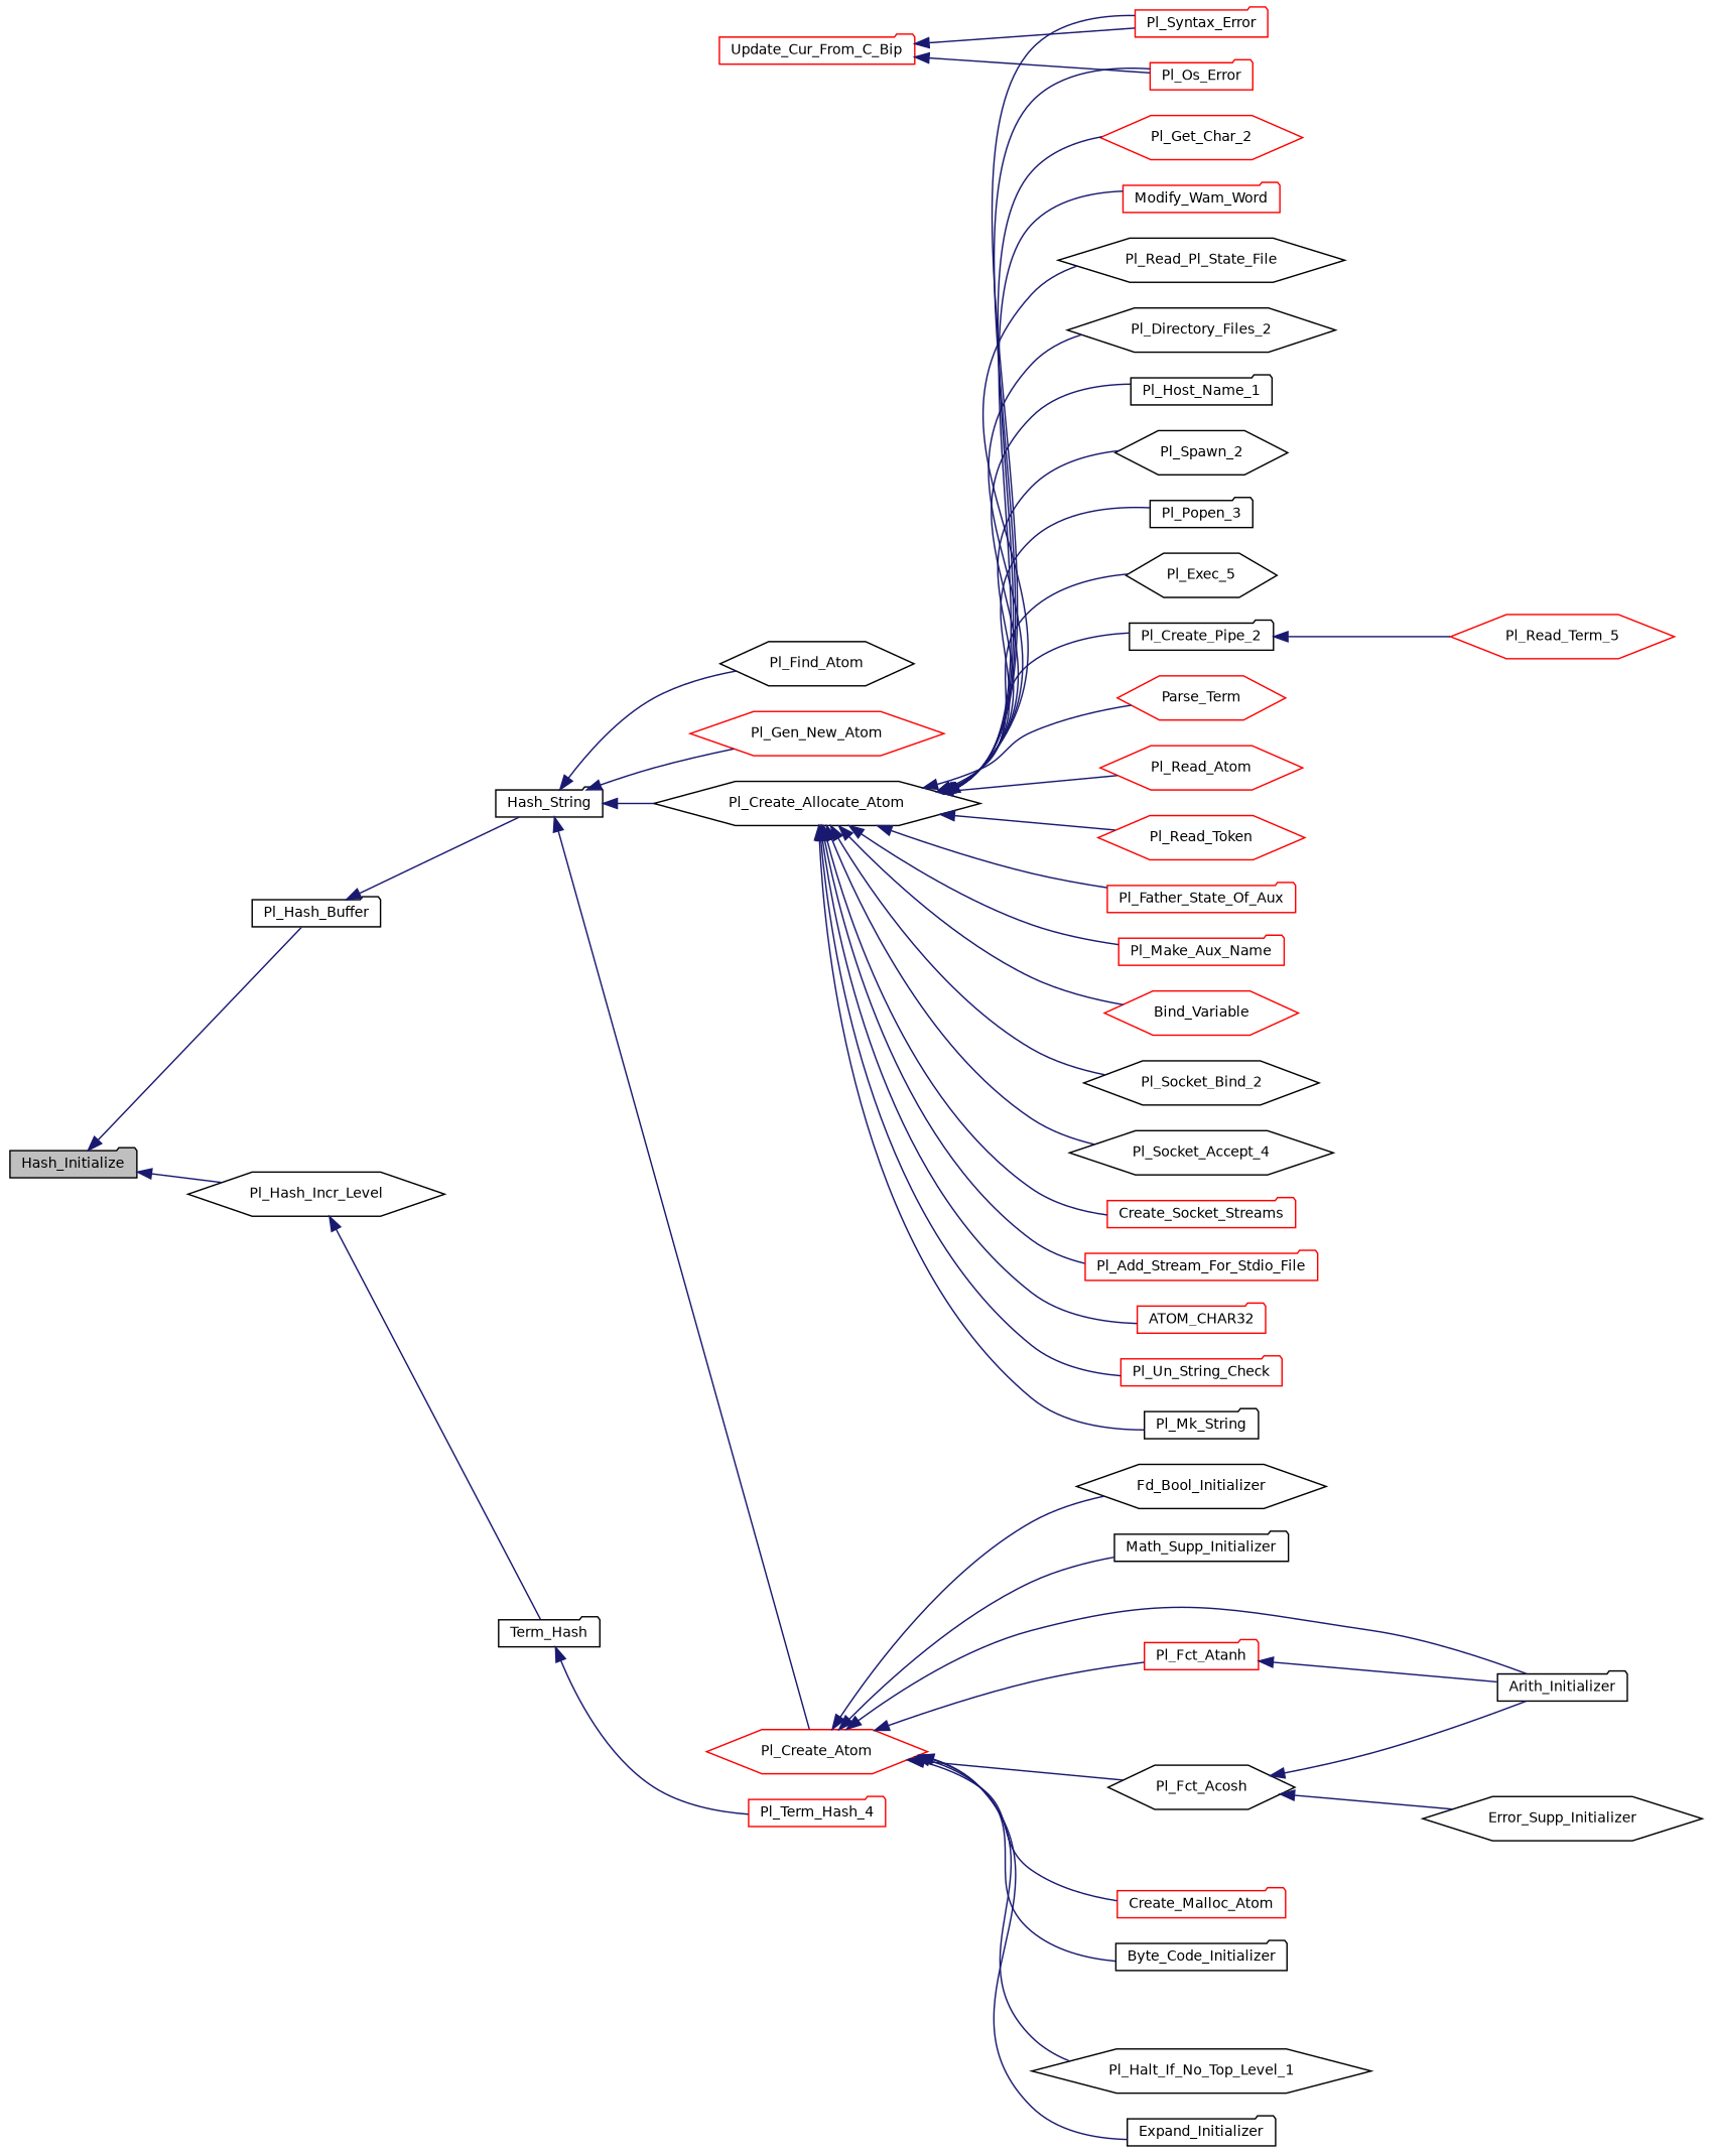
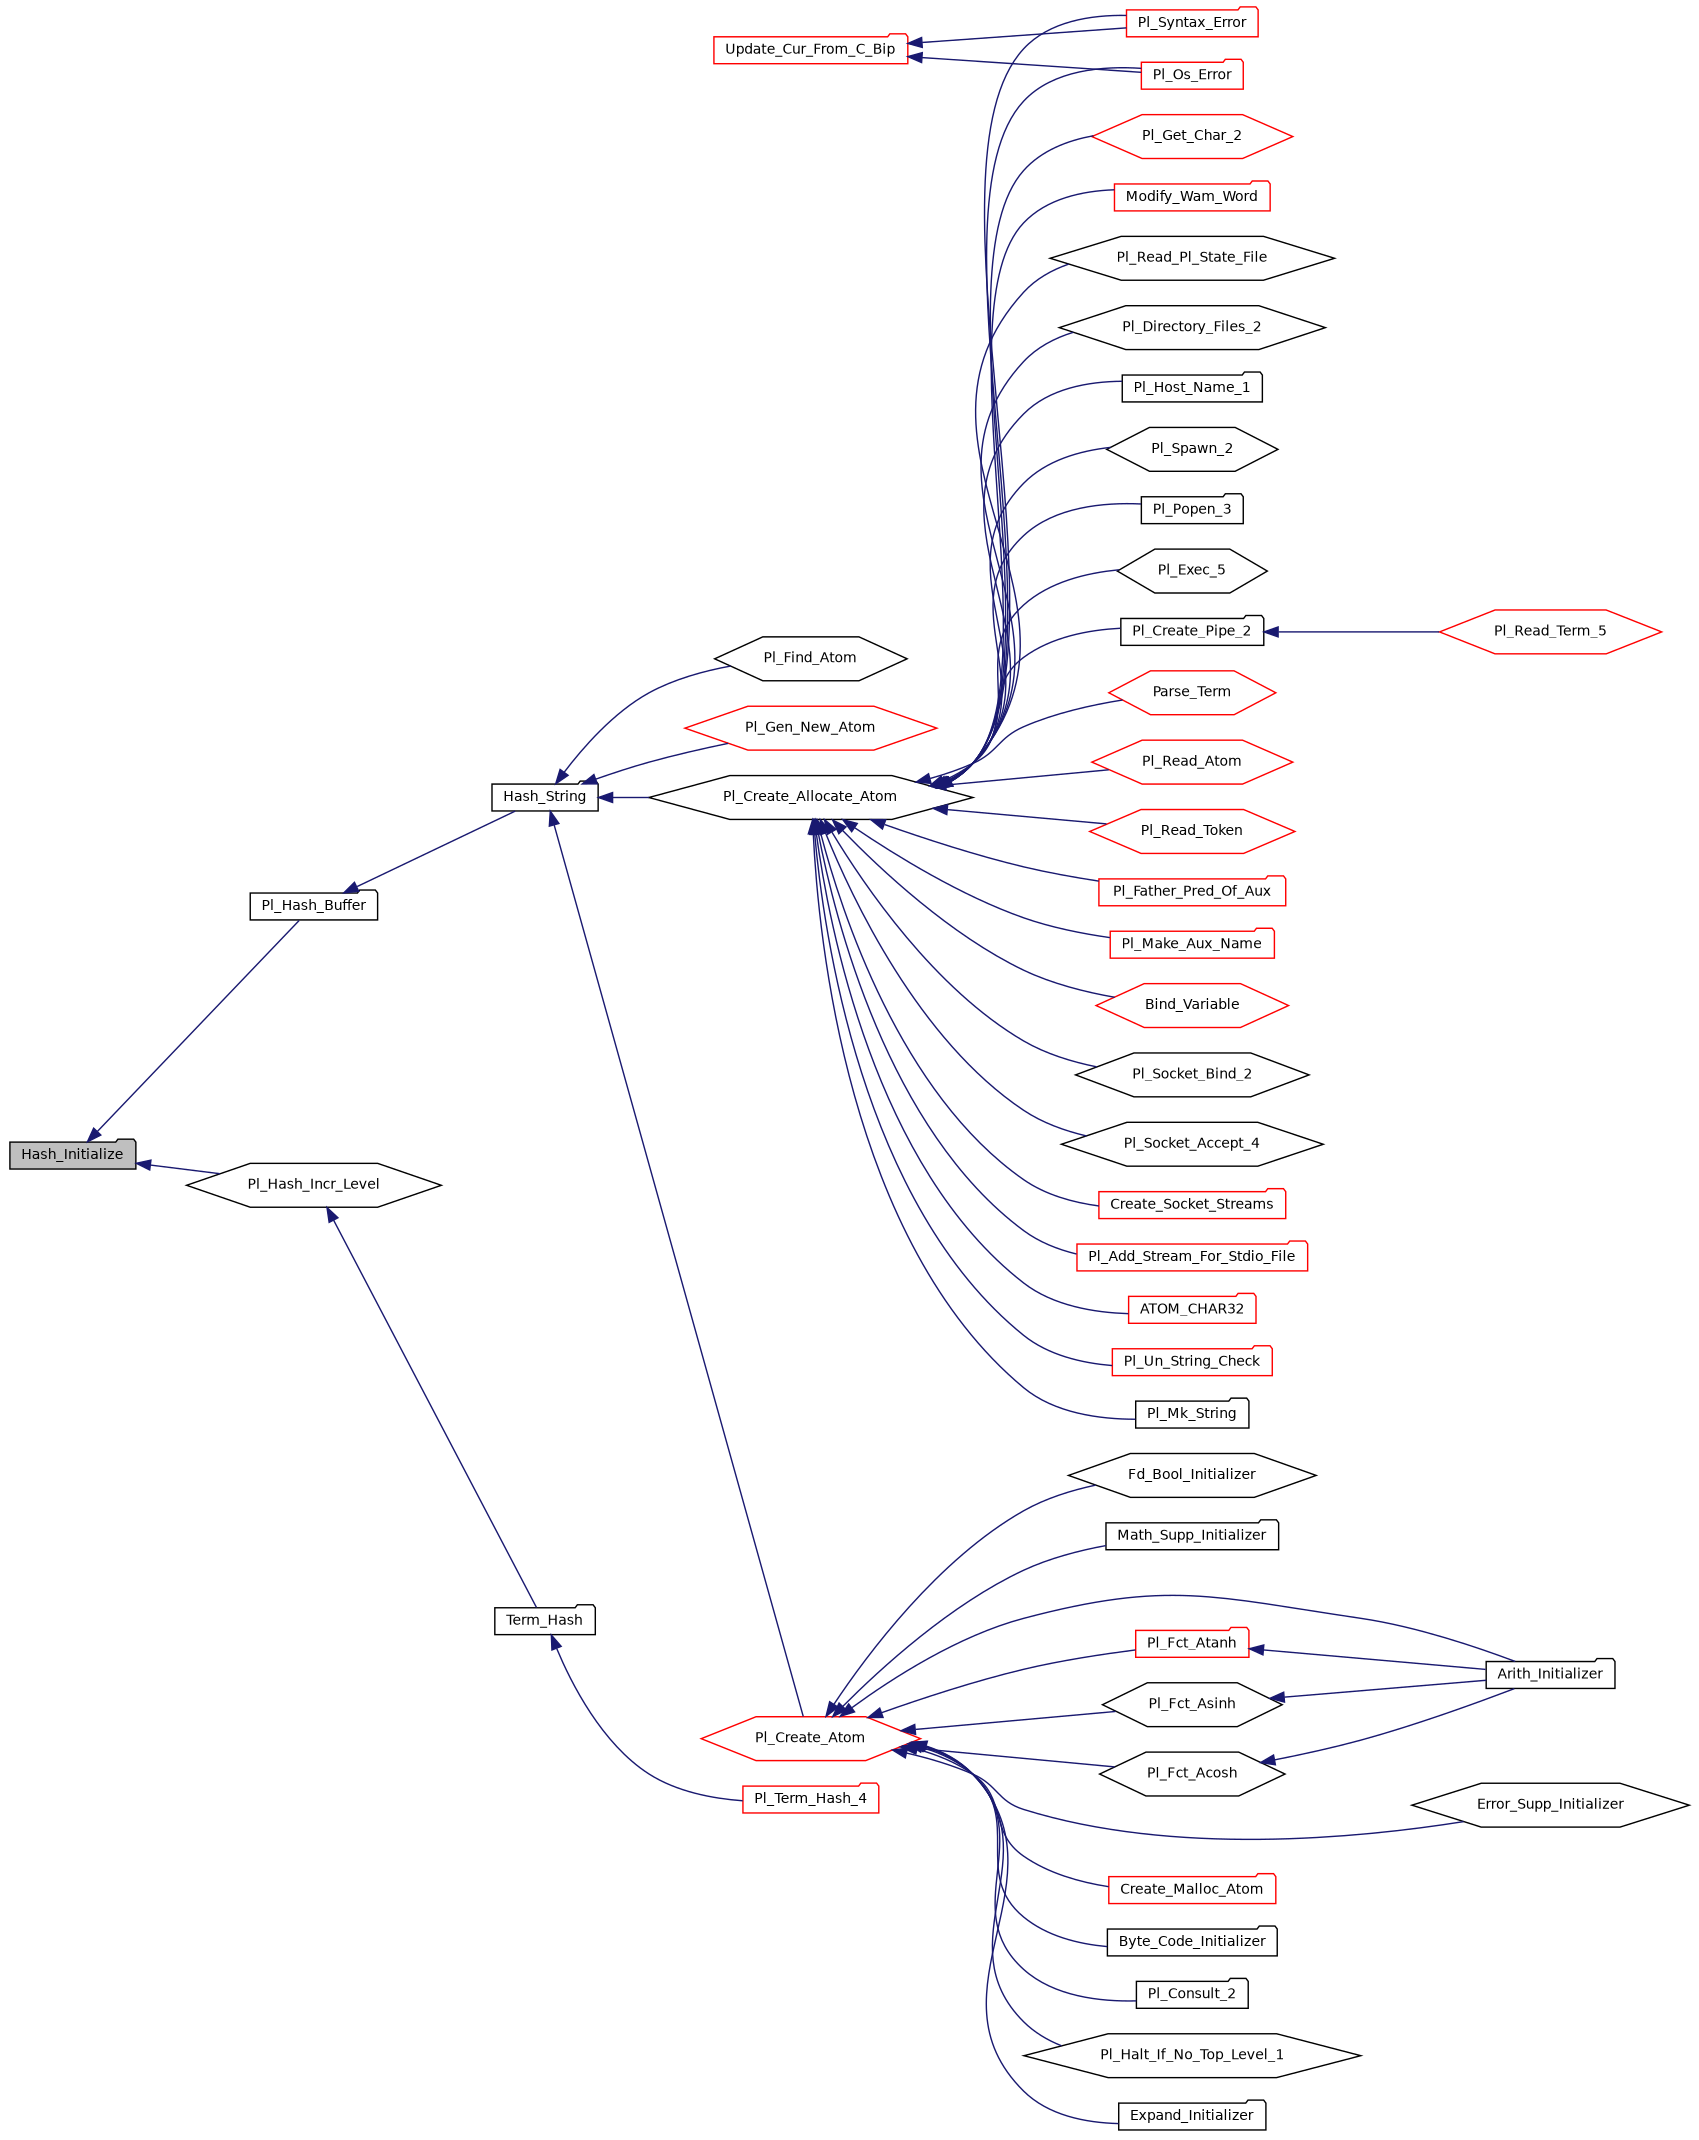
  digraph {
    rankdir=LR
    node [color=black fillcolor=white fontname=Helvetica fontsize=10 shape=folder style=filled]
    edge [color=midnightblue dir=back fontname=Helvetica fontsize=10 labelfontname=Helvetica labelfontsize=10 style=solid]
    n1 [fillcolor=grey75 fontcolor=black height=0.2 label=Hash_Initialize width=0.4]
    n2 [height=0.2 label=Pl_Hash_Buffer width=0.4]
    n3 [height=0.2 label=Pl_Hash_Incr_Level shape=hexagon width=0.4]
    n4 [height=0.2 label=Hash_String width=0.4]
    n5 [height=0.2 label=Term_Hash width=0.4]
    n6 [height=0.2 label=Pl_Create_Allocate_Atom shape=hexagon width=0.4]
    n7 [color=red height=0.2 label=Pl_Create_Atom shape=hexagon width=0.4]
    n8 [height=0.2 label=Pl_Find_Atom shape=hexagon width=0.4]
    n9 [color=red height=0.2 label=Pl_Gen_New_Atom shape=hexagon width=0.4]
    n10 [color=red height=0.2 label=Pl_Un_String_Check width=0.4]
    n11 [height=0.2 label=Pl_Mk_String width=0.4]
    n12 [color=red height=0.2 label=Pl_Get_Char_2 shape=hexagon width=0.4]
    n13 [color=red height=0.2 label=Modify_Wam_Word width=0.4]
    n14 [color=red height=0.2 label=Pl_Syntax_Error width=0.4]
    n15 [color=red height=0.2 label=Pl_Os_Error width=0.4]
    n16 [height=0.2 label=Pl_Read_Pl_State_File shape=hexagon width=0.4]
    n17 [height=0.2 label=Pl_Directory_Files_2 shape=hexagon width=0.4]
    n18 [height=0.2 label=Pl_Host_Name_1 width=0.4]
    n19 [height=0.2 label=Pl_Spawn_2 shape=hexagon width=0.4]
    n20 [height=0.2 label=Pl_Popen_3 width=0.4]
    n21 [height=0.2 label=Pl_Exec_5 shape=hexagon width=0.4]
    n22 [height=0.2 label=Pl_Create_Pipe_2 width=0.4]
    n23 [color=red height=0.2 label=Parse_Term shape=hexagon width=0.4]
    n24 [color=red height=0.2 label=Pl_Read_Atom shape=hexagon width=0.4]
    n25 [color=red height=0.2 label=Pl_Read_Token shape=hexagon width=0.4]
-   n26 [color=red height=0.2 label=Pl_Father_State_Of_Aux width=0.4]
+   n26 [color=red height=0.2 label=Pl_Father_Pred_Of_Aux width=0.4]
    n27 [color=red height=0.2 label=Pl_Make_Aux_Name width=0.4]
    n28 [color=red height=0.2 label=Bind_Variable shape=hexagon width=0.4]
    n29 [height=0.2 label=Pl_Socket_Bind_2 shape=hexagon width=0.4]
    n30 [height=0.2 label=Pl_Socket_Accept_4 shape=hexagon width=0.4]
    n31 [color=red height=0.2 label=Create_Socket_Streams width=0.4]
    n32 [color=red height=0.2 label=Pl_Add_Stream_For_Stdio_File width=0.4]
    n33 [color=red height=0.2 label=ATOM_CHAR32 width=0.4]
    n34 [height=0.2 label=Fd_Bool_Initializer shape=hexagon width=0.4]
    n35 [height=0.2 label=Math_Supp_Initializer width=0.4]
    n36 [height=0.2 label=Arith_Initializer width=0.4]
    n37 [color=red height=0.2 label=Pl_Fct_Atanh width=0.4]
    n38 [height=0.2 label=Pl_Fct_Acosh shape=hexagon width=0.4]
+   n39 [height=0.2 label=Pl_Fct_Asinh shape=hexagon width=0.4]
    n40 [color=red height=0.2 label=Create_Malloc_Atom width=0.4]
    n41 [height=0.2 label=Byte_Code_Initializer width=0.4]
+   n42 [height=0.2 label=Pl_Consult_2 width=0.4]
    n43 [height=0.2 label=Pl_Halt_If_No_Top_Level_1 shape=hexagon width=0.4]
    n44 [height=0.2 label=Error_Supp_Initializer shape=hexagon width=0.4]
    n45 [height=0.2 label=Expand_Initializer width=0.4]
    n46 [color=red height=0.2 label=Update_Cur_From_C_Bip width=0.4]
    n47 [color=red height=0.2 label=Pl_Read_Term_5 shape=hexagon width=0.4]
    n48 [color=red height=0.2 label=Pl_Term_Hash_4 width=0.4]
    n1 -> n2
    n1 -> n3
    n2 -> n4
    n3 -> n5
    n4 -> n6
    n4 -> n7
    n4 -> n8
    n4 -> n9
    n5 -> n48
    n6 -> n10
    n6 -> n11
    n6 -> n12
    n6 -> n13
    n6 -> n14
    n6 -> n15
    n6 -> n16
    n6 -> n17
    n6 -> n18
    n6 -> n19
    n6 -> n20
    n6 -> n21
    n6 -> n22
    n6 -> n23
    n6 -> n24
    n6 -> n25
    n6 -> n26
    n6 -> n27
    n6 -> n28
    n6 -> n29
    n6 -> n30
    n6 -> n31
    n6 -> n32
    n6 -> n33
    n7 -> n34
    n7 -> n35
    n7 -> n36
    n7 -> n37
    n7 -> n38
+   n7 -> n39
    n7 -> n40
    n7 -> n41
+   n7 -> n42
    n7 -> n43
-   n38 -> n44
+   n7 -> n44
    n7 -> n45
    n22 -> n47
    n37 -> n36
    n38 -> n36
+   n39 -> n36
    n46 -> n14
    n46 -> n15
  }
